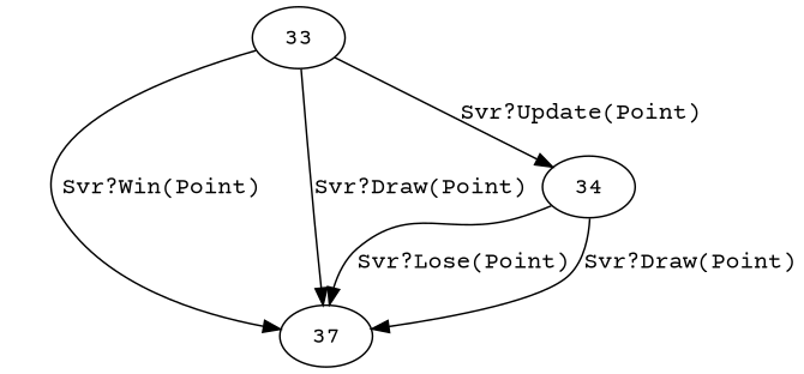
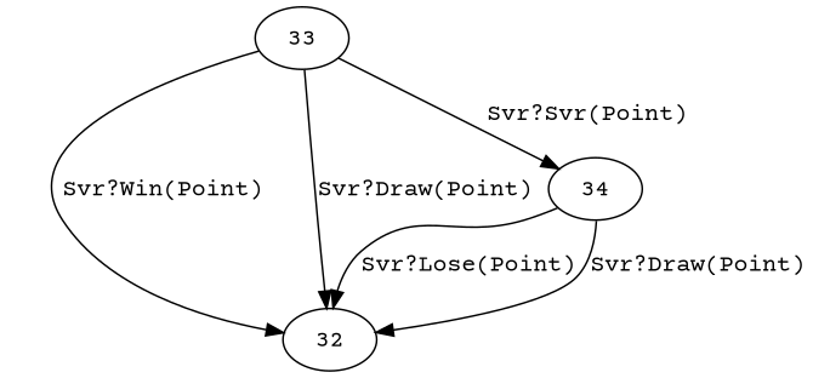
  digraph {
    compound=true
    fontname="Courier Prime"
    node [fontname="Courier Prime"]
    edge [fontname="Courier Prime"]
    n1 [label=33]
-   n2 [label=37]
+   n2 [label=32]
    n3 [label=34]
    n1 -> n2 [label="Svr?Win(Point)"]
    n1 -> n2 [label="Svr?Draw(Point)"]
-   n1 -> n3 [label="Svr?Update(Point)"]
+   n1 -> n3 [label="Svr?Svr(Point)"]
    n3 -> n2 [label="Svr?Lose(Point)"]
    n3 -> n2 [label="Svr?Draw(Point)"]
  }
